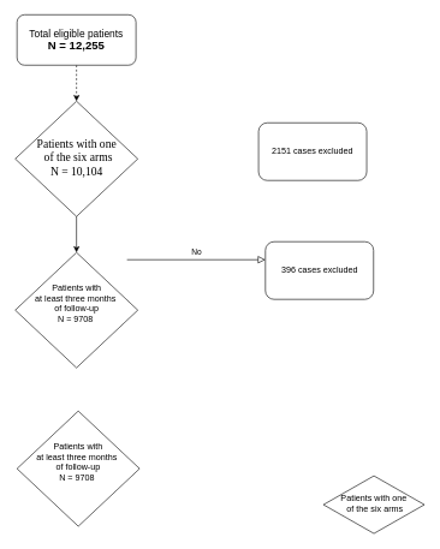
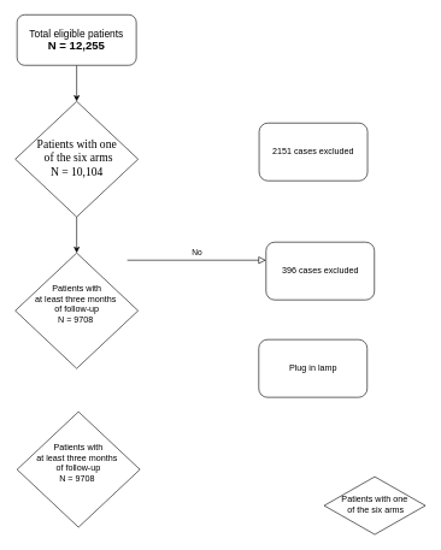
  <mxCell id="0" />
  <mxCell id="1" parent="0" />
- <mxCell id="2" style="edgeStyle=orthogonalEdgeStyle;rounded=0;orthogonalLoop=1;jettySize=auto;html=1;exitX=0.5;exitY=1;exitDx=0;exitDy=0;entryX=0.5;entryY=0;entryDx=0;entryDy=0;dashed=1;" parent="1" source="3" target="5" edge="1"><mxGeometry relative="1" as="geometry" /></mxCell>
+ <mxCell id="2" style="edgeStyle=orthogonalEdgeStyle;rounded=0;orthogonalLoop=1;jettySize=auto;html=1;exitX=0.5;exitY=1;exitDx=0;exitDy=0;entryX=0.5;entryY=0;entryDx=0;entryDy=0;" parent="1" source="3" target="5" edge="1"><mxGeometry relative="1" as="geometry" /></mxCell>
  <mxCell id="3" value="&lt;font style=&quot;font-size: 14px;&quot;&gt;Total eligible patients&lt;/font&gt;&lt;div&gt;&lt;b&gt;&lt;font size=&quot;3&quot;&gt;N = 12,255&lt;/font&gt;&lt;/b&gt;&lt;/div&gt;" style="rounded=1;whiteSpace=wrap;html=1;fontSize=12;glass=0;strokeWidth=1;shadow=0;" parent="1" vertex="1"><mxGeometry x="23" y="20" width="165" height="70" as="geometry" /></mxCell>
  <mxCell id="4" style="edgeStyle=orthogonalEdgeStyle;rounded=0;orthogonalLoop=1;jettySize=auto;html=1;exitX=0.5;exitY=1;exitDx=0;exitDy=0;" parent="1" source="5" target="11" edge="1"><mxGeometry relative="1" as="geometry" /></mxCell>
  <mxCell id="5" value="&lt;font face=&quot;Times New Roman&quot; style=&quot;font-size: 16px;&quot;&gt;Patients with one&lt;/font&gt;&lt;div&gt;&lt;font style=&quot;font-size: 16px;&quot;&gt;&amp;nbsp;&lt;font face=&quot;Times New Roman&quot;&gt;of the six arms&lt;/font&gt;&lt;/font&gt;&lt;/div&gt;&lt;div&gt;&lt;font face=&quot;Times New Roman&quot; size=&quot;3&quot;&gt;N = 10,104&lt;/font&gt;&lt;/div&gt;" style="rhombus;whiteSpace=wrap;html=1;shadow=0;fontFamily=Helvetica;fontSize=12;align=center;strokeWidth=1;spacing=6;spacingTop=-4;" parent="1" vertex="1"><mxGeometry x="20.5" y="140" width="170" height="160" as="geometry" /></mxCell>
  <mxCell id="6" value="2151 cases excluded" style="rounded=1;whiteSpace=wrap;html=1;fontSize=12;glass=0;strokeWidth=1;shadow=0;" parent="1" vertex="1"><mxGeometry x="358" y="170" width="150" height="80" as="geometry" /></mxCell>
  <mxCell id="7" value="Patients with one&lt;div&gt;&amp;nbsp;of the six arms&lt;/div&gt;" style="rhombus;whiteSpace=wrap;html=1;shadow=0;fontFamily=Helvetica;fontSize=12;align=center;strokeWidth=1;spacing=6;spacingTop=-4;" parent="1" vertex="1"><mxGeometry x="448" y="660" width="140" height="80" as="geometry" /></mxCell>
  <mxCell id="8" value="396 cases excluded" style="rounded=1;whiteSpace=wrap;html=1;fontSize=12;glass=0;strokeWidth=1;shadow=0;" parent="1" vertex="1"><mxGeometry x="367.5" y="335" width="150" height="80" as="geometry" /></mxCell>
  <mxCell id="9" value="No" style="edgeStyle=orthogonalEdgeStyle;rounded=0;html=1;jettySize=auto;orthogonalLoop=1;fontSize=11;endArrow=block;endFill=0;endSize=8;strokeWidth=1;shadow=0;labelBackgroundColor=none;" parent="1" target="8" edge="1"><mxGeometry y="10" relative="1" as="geometry"><mxPoint as="offset" /><mxPoint x="175.5" y="360" as="sourcePoint" /><Array as="points"><mxPoint x="377.5" y="360" /><mxPoint x="377.5" y="360" /></Array></mxGeometry></mxCell>
+ <mxCell id="10" value="Plug in lamp" style="rounded=1;whiteSpace=wrap;html=1;fontSize=12;glass=0;strokeWidth=1;shadow=0;" parent="1" vertex="1"><mxGeometry x="357.5" y="470" width="150" height="80" as="geometry" /></mxCell>
  <mxCell id="11" value="Patients with&lt;div&gt;at&amp;nbsp;&lt;span style=&quot;background-color: transparent; color: light-dark(rgb(0, 0, 0), rgb(255, 255, 255));&quot;&gt;least three months&amp;nbsp;&lt;/span&gt;&lt;/div&gt;&lt;div&gt;&lt;span style=&quot;background-color: transparent; color: light-dark(rgb(0, 0, 0), rgb(255, 255, 255));&quot;&gt;of follow-up&lt;/span&gt;&lt;/div&gt;&lt;div&gt;N = 9708&amp;nbsp;&lt;br&gt;&lt;div&gt;&lt;br&gt;&lt;/div&gt;&lt;/div&gt;" style="rhombus;whiteSpace=wrap;html=1;shadow=0;fontFamily=Helvetica;fontSize=12;align=center;strokeWidth=1;spacing=6;spacingTop=-4;" parent="1" vertex="1"><mxGeometry x="20.5" y="350" width="170" height="160" as="geometry" /></mxCell>
  <mxCell id="12" value="Patients with&lt;div&gt;at&amp;nbsp;&lt;span style=&quot;background-color: transparent; color: light-dark(rgb(0, 0, 0), rgb(255, 255, 255));&quot;&gt;least three months&amp;nbsp;&lt;/span&gt;&lt;/div&gt;&lt;div&gt;&lt;span style=&quot;background-color: transparent; color: light-dark(rgb(0, 0, 0), rgb(255, 255, 255));&quot;&gt;of follow-up&lt;/span&gt;&lt;/div&gt;&lt;div&gt;N = 9708&amp;nbsp;&lt;br&gt;&lt;div&gt;&lt;br&gt;&lt;/div&gt;&lt;/div&gt;" style="rhombus;whiteSpace=wrap;html=1;shadow=0;fontFamily=Helvetica;fontSize=12;align=center;strokeWidth=1;spacing=6;spacingTop=-4;" parent="1" vertex="1"><mxGeometry x="23" y="570" width="170" height="160" as="geometry" /></mxCell>
